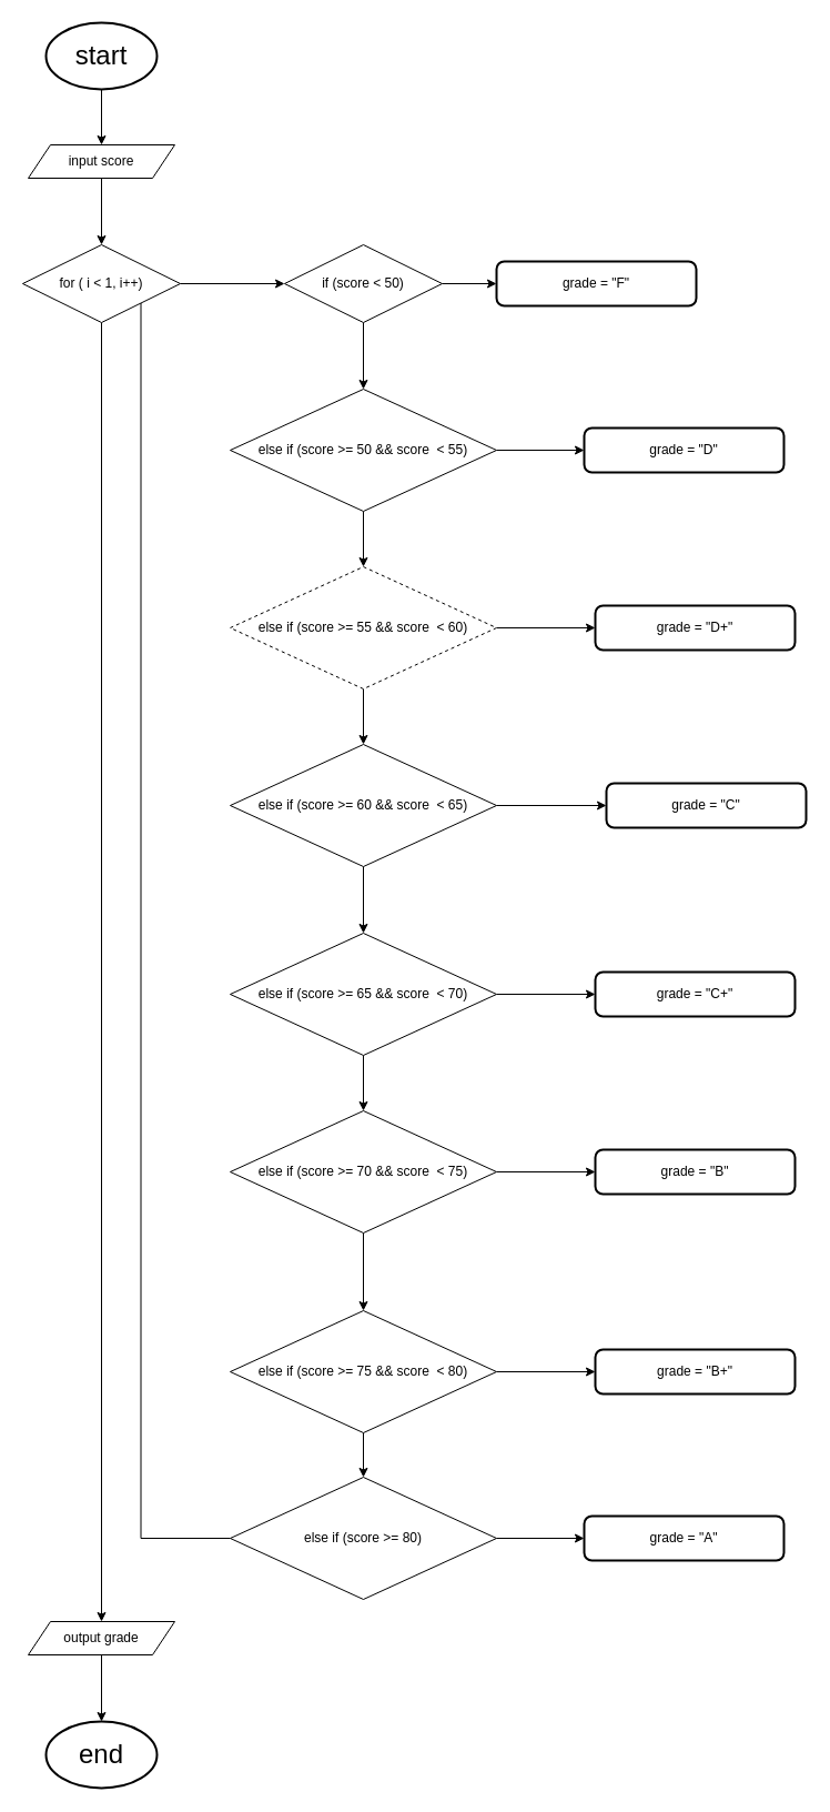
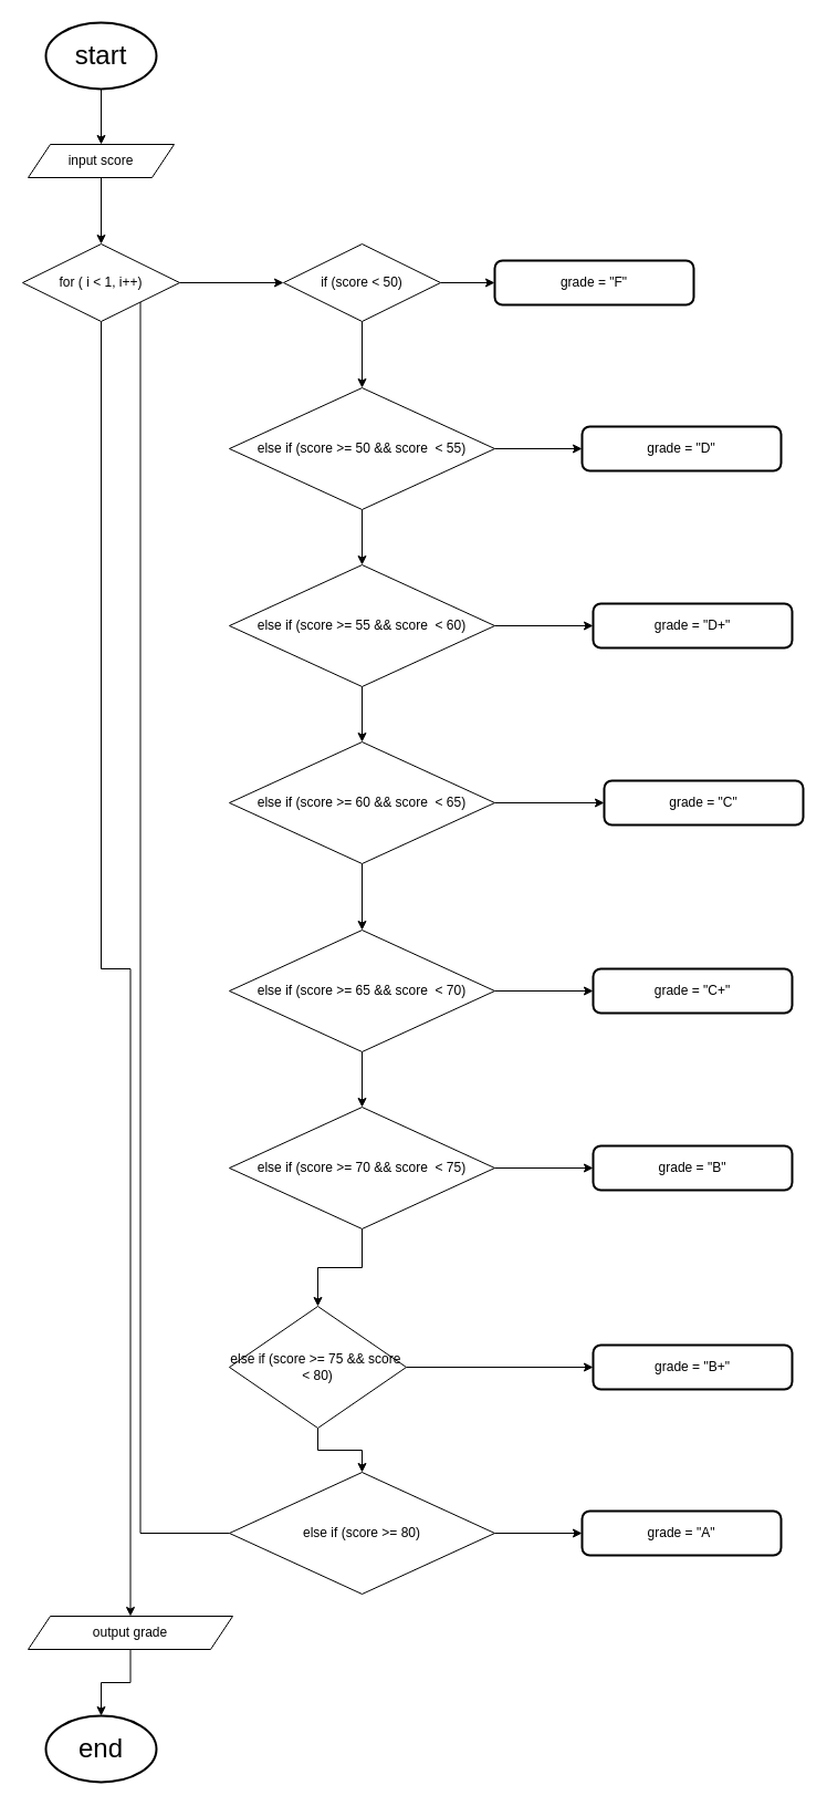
  <mxCell id="0" />
  <mxCell id="1" parent="0" />
  <mxCell id="2" style="edgeStyle=orthogonalEdgeStyle;rounded=0;orthogonalLoop=1;jettySize=auto;html=1;" edge="1" parent="1" source="3" target="5"><mxGeometry relative="1" as="geometry" /></mxCell>
  <mxCell id="3" value="&lt;font style=&quot;font-size: 24px;&quot;&gt;start&lt;/font&gt;" style="strokeWidth=2;html=1;shape=mxgraph.flowchart.start_1;whiteSpace=wrap;" vertex="1" parent="1"><mxGeometry x="41" y="20" width="100" height="60" as="geometry" /></mxCell>
  <mxCell id="4" style="edgeStyle=orthogonalEdgeStyle;rounded=0;orthogonalLoop=1;jettySize=auto;html=1;" edge="1" parent="1" source="5" target="10"><mxGeometry relative="1" as="geometry" /></mxCell>
  <mxCell id="5" value="input score" style="shape=parallelogram;perimeter=parallelogramPerimeter;whiteSpace=wrap;html=1;fixedSize=1;" vertex="1" parent="1"><mxGeometry x="25" y="130" width="132" height="30" as="geometry" /></mxCell>
  <mxCell id="6" value="&lt;font style=&quot;font-size: 24px;&quot;&gt;end&lt;/font&gt;" style="strokeWidth=2;html=1;shape=mxgraph.flowchart.start_1;whiteSpace=wrap;" vertex="1" parent="1"><mxGeometry x="41" y="1550" width="100" height="60" as="geometry" /></mxCell>
- <mxCell id="7" value="output grade" style="shape=parallelogram;perimeter=parallelogramPerimeter;whiteSpace=wrap;html=1;fixedSize=1;" vertex="1" parent="1"><mxGeometry x="25" y="1460" width="132" height="30" as="geometry" /></mxCell>
+ <mxCell id="7" value="output grade" style="shape=parallelogram;perimeter=parallelogramPerimeter;whiteSpace=wrap;html=1;fixedSize=1;" vertex="1" parent="1"><mxGeometry x="25" y="1460" width="185" height="30" as="geometry" /></mxCell>
  <mxCell id="8" style="edgeStyle=orthogonalEdgeStyle;rounded=0;orthogonalLoop=1;jettySize=auto;html=1;entryX=0;entryY=0.5;entryDx=0;entryDy=0;" edge="1" parent="1" source="10" target="13"><mxGeometry relative="1" as="geometry" /></mxCell>
  <mxCell id="9" style="edgeStyle=orthogonalEdgeStyle;rounded=0;orthogonalLoop=1;jettySize=auto;html=1;" edge="1" parent="1" source="10" target="7"><mxGeometry relative="1" as="geometry" /></mxCell>
  <mxCell id="10" value="for ( i &amp;lt; 1, i++)" style="rhombus;whiteSpace=wrap;html=1;" vertex="1" parent="1"><mxGeometry x="20" y="220" width="142" height="70" as="geometry" /></mxCell>
  <mxCell id="11" style="edgeStyle=orthogonalEdgeStyle;rounded=0;orthogonalLoop=1;jettySize=auto;html=1;entryX=0;entryY=0.5;entryDx=0;entryDy=0;" edge="1" parent="1" source="13" target="32"><mxGeometry relative="1" as="geometry" /></mxCell>
  <mxCell id="12" style="edgeStyle=orthogonalEdgeStyle;rounded=0;orthogonalLoop=1;jettySize=auto;html=1;" edge="1" parent="1" source="13" target="16"><mxGeometry relative="1" as="geometry" /></mxCell>
  <mxCell id="13" value="if (score &amp;lt; 50)" style="rhombus;whiteSpace=wrap;html=1;" vertex="1" parent="1"><mxGeometry x="256" y="220" width="142" height="70" as="geometry" /></mxCell>
  <mxCell id="14" style="edgeStyle=orthogonalEdgeStyle;rounded=0;orthogonalLoop=1;jettySize=auto;html=1;entryX=0;entryY=0.5;entryDx=0;entryDy=0;" edge="1" parent="1" source="16" target="33"><mxGeometry relative="1" as="geometry" /></mxCell>
  <mxCell id="15" style="edgeStyle=orthogonalEdgeStyle;rounded=0;orthogonalLoop=1;jettySize=auto;html=1;entryX=0.5;entryY=0;entryDx=0;entryDy=0;" edge="1" parent="1" source="16" target="19"><mxGeometry relative="1" as="geometry" /></mxCell>
  <mxCell id="16" value="else if (score &amp;gt;= 50 &amp;amp;&amp;amp; score&amp;nbsp; &amp;lt; 55)" style="rhombus;whiteSpace=wrap;html=1;" vertex="1" parent="1"><mxGeometry x="207" y="350" width="240" height="110" as="geometry" /></mxCell>
  <mxCell id="17" style="edgeStyle=orthogonalEdgeStyle;rounded=0;orthogonalLoop=1;jettySize=auto;html=1;entryX=0;entryY=0.5;entryDx=0;entryDy=0;" edge="1" parent="1" source="19" target="34"><mxGeometry relative="1" as="geometry" /></mxCell>
  <mxCell id="18" style="edgeStyle=orthogonalEdgeStyle;rounded=0;orthogonalLoop=1;jettySize=auto;html=1;entryX=0.5;entryY=0;entryDx=0;entryDy=0;" edge="1" parent="1" source="19" target="22"><mxGeometry relative="1" as="geometry" /></mxCell>
- <mxCell id="19" value="else if (score &amp;gt;= 55 &amp;amp;&amp;amp; score&amp;nbsp; &amp;lt; 60)" style="rhombus;whiteSpace=wrap;html=1;dashed=1;" vertex="1" parent="1"><mxGeometry x="207" y="510" width="240" height="110" as="geometry" /></mxCell>
+ <mxCell id="19" value="else if (score &amp;gt;= 55 &amp;amp;&amp;amp; score&amp;nbsp; &amp;lt; 60)" style="rhombus;whiteSpace=wrap;html=1;" vertex="1" parent="1"><mxGeometry x="207" y="510" width="240" height="110" as="geometry" /></mxCell>
  <mxCell id="20" style="edgeStyle=orthogonalEdgeStyle;rounded=0;orthogonalLoop=1;jettySize=auto;html=1;entryX=0;entryY=0.5;entryDx=0;entryDy=0;" edge="1" parent="1" source="22" target="35"><mxGeometry relative="1" as="geometry" /></mxCell>
  <mxCell id="21" style="edgeStyle=orthogonalEdgeStyle;rounded=0;orthogonalLoop=1;jettySize=auto;html=1;entryX=0.5;entryY=0;entryDx=0;entryDy=0;" edge="1" parent="1" source="22" target="25"><mxGeometry relative="1" as="geometry" /></mxCell>
  <mxCell id="22" value="else if (score &amp;gt;= 60 &amp;amp;&amp;amp; score&amp;nbsp; &amp;lt; 65)" style="rhombus;whiteSpace=wrap;html=1;" vertex="1" parent="1"><mxGeometry x="207" y="670" width="240" height="110" as="geometry" /></mxCell>
  <mxCell id="23" style="edgeStyle=orthogonalEdgeStyle;rounded=0;orthogonalLoop=1;jettySize=auto;html=1;entryX=0;entryY=0.5;entryDx=0;entryDy=0;" edge="1" parent="1" source="25" target="36"><mxGeometry relative="1" as="geometry" /></mxCell>
  <mxCell id="24" style="edgeStyle=orthogonalEdgeStyle;rounded=0;orthogonalLoop=1;jettySize=auto;html=1;entryX=0.5;entryY=0;entryDx=0;entryDy=0;" edge="1" parent="1" source="25" target="40"><mxGeometry relative="1" as="geometry" /></mxCell>
  <mxCell id="25" value="else if (score &amp;gt;= 65 &amp;amp;&amp;amp; score&amp;nbsp; &amp;lt; 70)" style="rhombus;whiteSpace=wrap;html=1;" vertex="1" parent="1"><mxGeometry x="207" y="840" width="240" height="110" as="geometry" /></mxCell>
  <mxCell id="26" style="edgeStyle=orthogonalEdgeStyle;rounded=0;orthogonalLoop=1;jettySize=auto;html=1;entryX=0;entryY=0.5;entryDx=0;entryDy=0;" edge="1" parent="1" source="28" target="37"><mxGeometry relative="1" as="geometry" /></mxCell>
  <mxCell id="27" style="edgeStyle=orthogonalEdgeStyle;rounded=0;orthogonalLoop=1;jettySize=auto;html=1;" edge="1" parent="1" source="28" target="31"><mxGeometry relative="1" as="geometry" /></mxCell>
- <mxCell id="28" value="else if (score &amp;gt;= 75 &amp;amp;&amp;amp; score&amp;nbsp; &amp;lt; 80)" style="rhombus;whiteSpace=wrap;html=1;" vertex="1" parent="1"><mxGeometry x="207" y="1180" width="240" height="110" as="geometry" /></mxCell>
+ <mxCell id="28" value="else if (score &amp;gt;= 75 &amp;amp;&amp;amp; score&amp;nbsp; &amp;lt; 80)" style="rhombus;whiteSpace=wrap;html=1;" vertex="1" parent="1"><mxGeometry x="207" y="1180" width="160" height="110" as="geometry" /></mxCell>
  <mxCell id="29" style="edgeStyle=orthogonalEdgeStyle;rounded=0;orthogonalLoop=1;jettySize=auto;html=1;entryX=0;entryY=0.5;entryDx=0;entryDy=0;" edge="1" parent="1" source="31" target="42"><mxGeometry relative="1" as="geometry" /></mxCell>
  <mxCell id="30" style="edgeStyle=orthogonalEdgeStyle;rounded=0;orthogonalLoop=1;jettySize=auto;html=1;entryX=1;entryY=1;entryDx=0;entryDy=0;endArrow=none;" edge="1" parent="1" source="31" target="10"><mxGeometry relative="1" as="geometry" /></mxCell>
  <mxCell id="31" value="else if (score &amp;gt;= 80)" style="rhombus;whiteSpace=wrap;html=1;" vertex="1" parent="1"><mxGeometry x="207" y="1330" width="240" height="110" as="geometry" /></mxCell>
  <mxCell id="32" value="grade = &quot;F&quot;" style="rounded=1;whiteSpace=wrap;html=1;absoluteArcSize=1;arcSize=14;strokeWidth=2;" vertex="1" parent="1"><mxGeometry x="447" y="235" width="180" height="40" as="geometry" /></mxCell>
  <mxCell id="33" value="grade = &quot;D&quot;" style="rounded=1;whiteSpace=wrap;html=1;absoluteArcSize=1;arcSize=14;strokeWidth=2;" vertex="1" parent="1"><mxGeometry x="526" y="385" width="180" height="40" as="geometry" /></mxCell>
  <mxCell id="34" value="grade = &quot;D+&quot;" style="rounded=1;whiteSpace=wrap;html=1;absoluteArcSize=1;arcSize=14;strokeWidth=2;" vertex="1" parent="1"><mxGeometry x="536" y="545" width="180" height="40" as="geometry" /></mxCell>
  <mxCell id="35" value="grade = &quot;C&quot;" style="rounded=1;whiteSpace=wrap;html=1;absoluteArcSize=1;arcSize=14;strokeWidth=2;" vertex="1" parent="1"><mxGeometry x="546" y="705" width="180" height="40" as="geometry" /></mxCell>
  <mxCell id="36" value="grade = &quot;C+&quot;" style="rounded=1;whiteSpace=wrap;html=1;absoluteArcSize=1;arcSize=14;strokeWidth=2;" vertex="1" parent="1"><mxGeometry x="536" y="875" width="180" height="40" as="geometry" /></mxCell>
  <mxCell id="37" value="grade = &quot;B+&quot;" style="rounded=1;whiteSpace=wrap;html=1;absoluteArcSize=1;arcSize=14;strokeWidth=2;" vertex="1" parent="1"><mxGeometry x="536" y="1215" width="180" height="40" as="geometry" /></mxCell>
  <mxCell id="38" style="edgeStyle=orthogonalEdgeStyle;rounded=0;orthogonalLoop=1;jettySize=auto;html=1;entryX=0;entryY=0.5;entryDx=0;entryDy=0;" edge="1" parent="1" source="40" target="41"><mxGeometry relative="1" as="geometry" /></mxCell>
  <mxCell id="39" style="edgeStyle=orthogonalEdgeStyle;rounded=0;orthogonalLoop=1;jettySize=auto;html=1;entryX=0.5;entryY=0;entryDx=0;entryDy=0;" edge="1" parent="1" source="40" target="28"><mxGeometry relative="1" as="geometry" /></mxCell>
  <mxCell id="40" value="else if (score &amp;gt;= 70 &amp;amp;&amp;amp; score&amp;nbsp; &amp;lt; 75)" style="rhombus;whiteSpace=wrap;html=1;" vertex="1" parent="1"><mxGeometry x="207" y="1000" width="240" height="110" as="geometry" /></mxCell>
  <mxCell id="41" value="grade = &quot;B&quot;" style="rounded=1;whiteSpace=wrap;html=1;absoluteArcSize=1;arcSize=14;strokeWidth=2;" vertex="1" parent="1"><mxGeometry x="536" y="1035" width="180" height="40" as="geometry" /></mxCell>
  <mxCell id="42" value="grade = &quot;A&quot;" style="rounded=1;whiteSpace=wrap;html=1;absoluteArcSize=1;arcSize=14;strokeWidth=2;" vertex="1" parent="1"><mxGeometry x="526" y="1365" width="180" height="40" as="geometry" /></mxCell>
  <mxCell id="43" style="edgeStyle=orthogonalEdgeStyle;rounded=0;orthogonalLoop=1;jettySize=auto;html=1;entryX=0.5;entryY=0;entryDx=0;entryDy=0;entryPerimeter=0;" edge="1" parent="1" source="7" target="6"><mxGeometry relative="1" as="geometry" /></mxCell>
